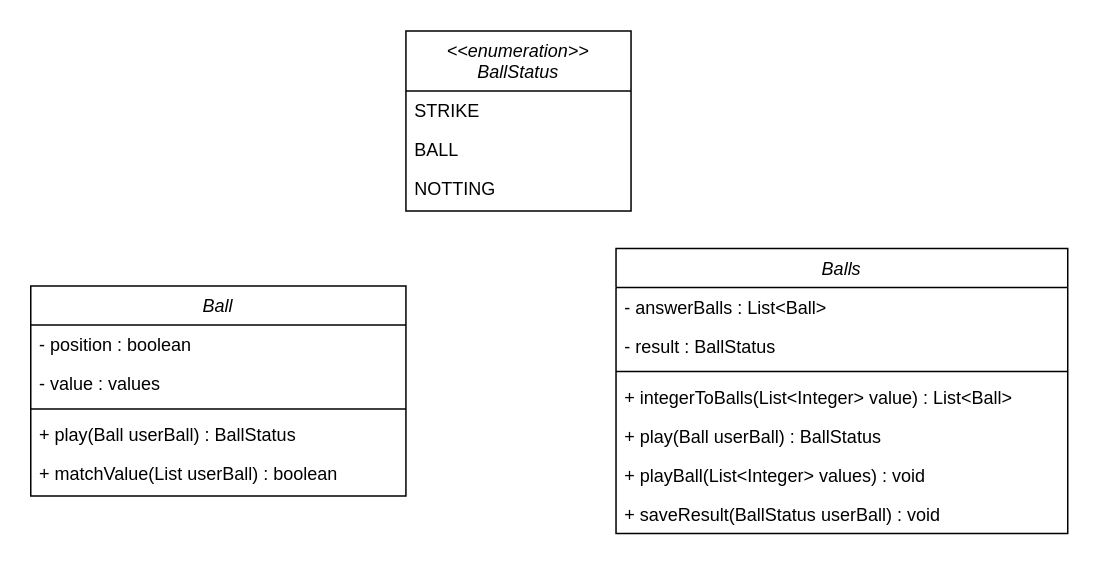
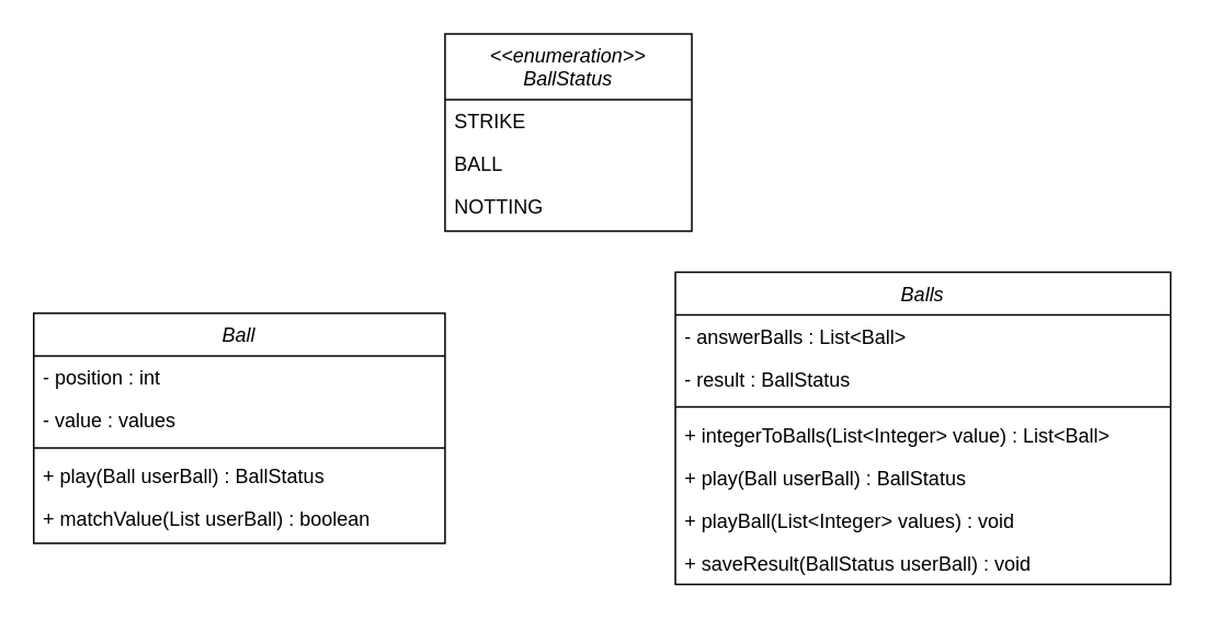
  <mxCell id="0" />
  <mxCell id="1" parent="0" />
  <mxCell id="2" value="Ball" style="swimlane;fontStyle=2;align=center;verticalAlign=top;childLayout=stackLayout;horizontal=1;startSize=26;horizontalStack=0;resizeParent=1;resizeLast=0;collapsible=1;marginBottom=0;rounded=0;shadow=0;strokeWidth=1;" vertex="1" parent="1"><mxGeometry x="20" y="190" width="250" height="140" as="geometry"><mxRectangle x="230" y="140" width="160" height="26" as="alternateBounds" /></mxGeometry></mxCell>
- <mxCell id="3" value="- position : boolean" style="text;align=left;verticalAlign=top;spacingLeft=4;spacingRight=4;overflow=hidden;rotatable=0;points=[[0,0.5],[1,0.5]];portConstraint=eastwest;rounded=0;shadow=0;html=0;" vertex="1" parent="2"><mxGeometry y="26" width="250" height="26" as="geometry" /></mxCell>
+ <mxCell id="3" value="- position : int" style="text;align=left;verticalAlign=top;spacingLeft=4;spacingRight=4;overflow=hidden;rotatable=0;points=[[0,0.5],[1,0.5]];portConstraint=eastwest;rounded=0;shadow=0;html=0;" vertex="1" parent="2"><mxGeometry y="26" width="250" height="26" as="geometry" /></mxCell>
  <mxCell id="4" value="- value : values" style="text;align=left;verticalAlign=top;spacingLeft=4;spacingRight=4;overflow=hidden;rotatable=0;points=[[0,0.5],[1,0.5]];portConstraint=eastwest;rounded=0;shadow=0;html=0;" vertex="1" parent="2"><mxGeometry y="52" width="250" height="26" as="geometry" /></mxCell>
  <mxCell id="5" value="" style="line;html=1;strokeWidth=1;align=left;verticalAlign=middle;spacingTop=-1;spacingLeft=3;spacingRight=3;rotatable=0;labelPosition=right;points=[];portConstraint=eastwest;" vertex="1" parent="2"><mxGeometry y="78" width="250" height="8" as="geometry" /></mxCell>
  <mxCell id="6" value="+ play(Ball userBall) : BallStatus" style="text;align=left;verticalAlign=top;spacingLeft=4;spacingRight=4;overflow=hidden;rotatable=0;points=[[0,0.5],[1,0.5]];portConstraint=eastwest;" vertex="1" parent="2"><mxGeometry y="86" width="250" height="26" as="geometry" /></mxCell>
  <mxCell id="7" value="+ matchValue(List userBall) : boolean" style="text;align=left;verticalAlign=top;spacingLeft=4;spacingRight=4;overflow=hidden;rotatable=0;points=[[0,0.5],[1,0.5]];portConstraint=eastwest;" vertex="1" parent="2"><mxGeometry y="112" width="250" height="26" as="geometry" /></mxCell>
  <mxCell id="8" value="Balls" style="swimlane;fontStyle=2;align=center;verticalAlign=top;childLayout=stackLayout;horizontal=1;startSize=26;horizontalStack=0;resizeParent=1;resizeLast=0;collapsible=1;marginBottom=0;rounded=0;shadow=0;strokeWidth=1;" vertex="1" parent="1"><mxGeometry x="410" y="165" width="301" height="190" as="geometry"><mxRectangle x="230" y="140" width="160" height="26" as="alternateBounds" /></mxGeometry></mxCell>
  <mxCell id="9" value="- answerBalls : List&lt;Ball&gt;" style="text;align=left;verticalAlign=top;spacingLeft=4;spacingRight=4;overflow=hidden;rotatable=0;points=[[0,0.5],[1,0.5]];portConstraint=eastwest;rounded=0;shadow=0;html=0;" vertex="1" parent="8"><mxGeometry y="26" width="301" height="26" as="geometry" /></mxCell>
  <mxCell id="10" value="- result : BallStatus" style="text;align=left;verticalAlign=top;spacingLeft=4;spacingRight=4;overflow=hidden;rotatable=0;points=[[0,0.5],[1,0.5]];portConstraint=eastwest;rounded=0;shadow=0;html=0;" vertex="1" parent="8"><mxGeometry y="52" width="301" height="26" as="geometry" /></mxCell>
  <mxCell id="11" value="" style="line;html=1;strokeWidth=1;align=left;verticalAlign=middle;spacingTop=-1;spacingLeft=3;spacingRight=3;rotatable=0;labelPosition=right;points=[];portConstraint=eastwest;" vertex="1" parent="8"><mxGeometry y="78" width="301" height="8" as="geometry" /></mxCell>
  <mxCell id="12" value="+ integerToBalls(List&lt;Integer&gt; value) : List&lt;Ball&gt;" style="text;align=left;verticalAlign=top;spacingLeft=4;spacingRight=4;overflow=hidden;rotatable=0;points=[[0,0.5],[1,0.5]];portConstraint=eastwest;" vertex="1" parent="8"><mxGeometry y="86" width="301" height="26" as="geometry" /></mxCell>
  <mxCell id="13" value="+ play(Ball userBall) : BallStatus" style="text;align=left;verticalAlign=top;spacingLeft=4;spacingRight=4;overflow=hidden;rotatable=0;points=[[0,0.5],[1,0.5]];portConstraint=eastwest;" vertex="1" parent="8"><mxGeometry y="112" width="301" height="26" as="geometry" /></mxCell>
  <mxCell id="14" value="+ playBall(List&lt;Integer&gt; values) : void" style="text;align=left;verticalAlign=top;spacingLeft=4;spacingRight=4;overflow=hidden;rotatable=0;points=[[0,0.5],[1,0.5]];portConstraint=eastwest;" vertex="1" parent="8"><mxGeometry y="138" width="301" height="26" as="geometry" /></mxCell>
  <mxCell id="15" value="+ saveResult(BallStatus userBall) : void" style="text;align=left;verticalAlign=top;spacingLeft=4;spacingRight=4;overflow=hidden;rotatable=0;points=[[0,0.5],[1,0.5]];portConstraint=eastwest;" vertex="1" parent="8"><mxGeometry y="164" width="301" height="26" as="geometry" /></mxCell>
  <mxCell id="16" value="&lt;&lt;enumeration&gt;&gt;&#10;BallStatus" style="swimlane;fontStyle=2;align=center;verticalAlign=top;childLayout=stackLayout;horizontal=1;startSize=40;horizontalStack=0;resizeParent=1;resizeLast=0;collapsible=1;marginBottom=0;rounded=0;shadow=0;strokeWidth=1;" vertex="1" parent="1"><mxGeometry x="270" y="20" width="150" height="120" as="geometry"><mxRectangle x="230" y="140" width="160" height="26" as="alternateBounds" /></mxGeometry></mxCell>
  <mxCell id="17" value="STRIKE" style="text;align=left;verticalAlign=top;spacingLeft=4;spacingRight=4;overflow=hidden;rotatable=0;points=[[0,0.5],[1,0.5]];portConstraint=eastwest;rounded=0;shadow=0;html=0;" vertex="1" parent="16"><mxGeometry y="40" width="150" height="26" as="geometry" /></mxCell>
  <mxCell id="18" value="BALL" style="text;align=left;verticalAlign=top;spacingLeft=4;spacingRight=4;overflow=hidden;rotatable=0;points=[[0,0.5],[1,0.5]];portConstraint=eastwest;rounded=0;shadow=0;html=0;" vertex="1" parent="16"><mxGeometry y="66" width="150" height="26" as="geometry" /></mxCell>
  <mxCell id="19" value="NOTTING" style="text;align=left;verticalAlign=top;spacingLeft=4;spacingRight=4;overflow=hidden;rotatable=0;points=[[0,0.5],[1,0.5]];portConstraint=eastwest;rounded=0;shadow=0;html=0;" vertex="1" parent="16"><mxGeometry y="92" width="150" height="26" as="geometry" /></mxCell>
